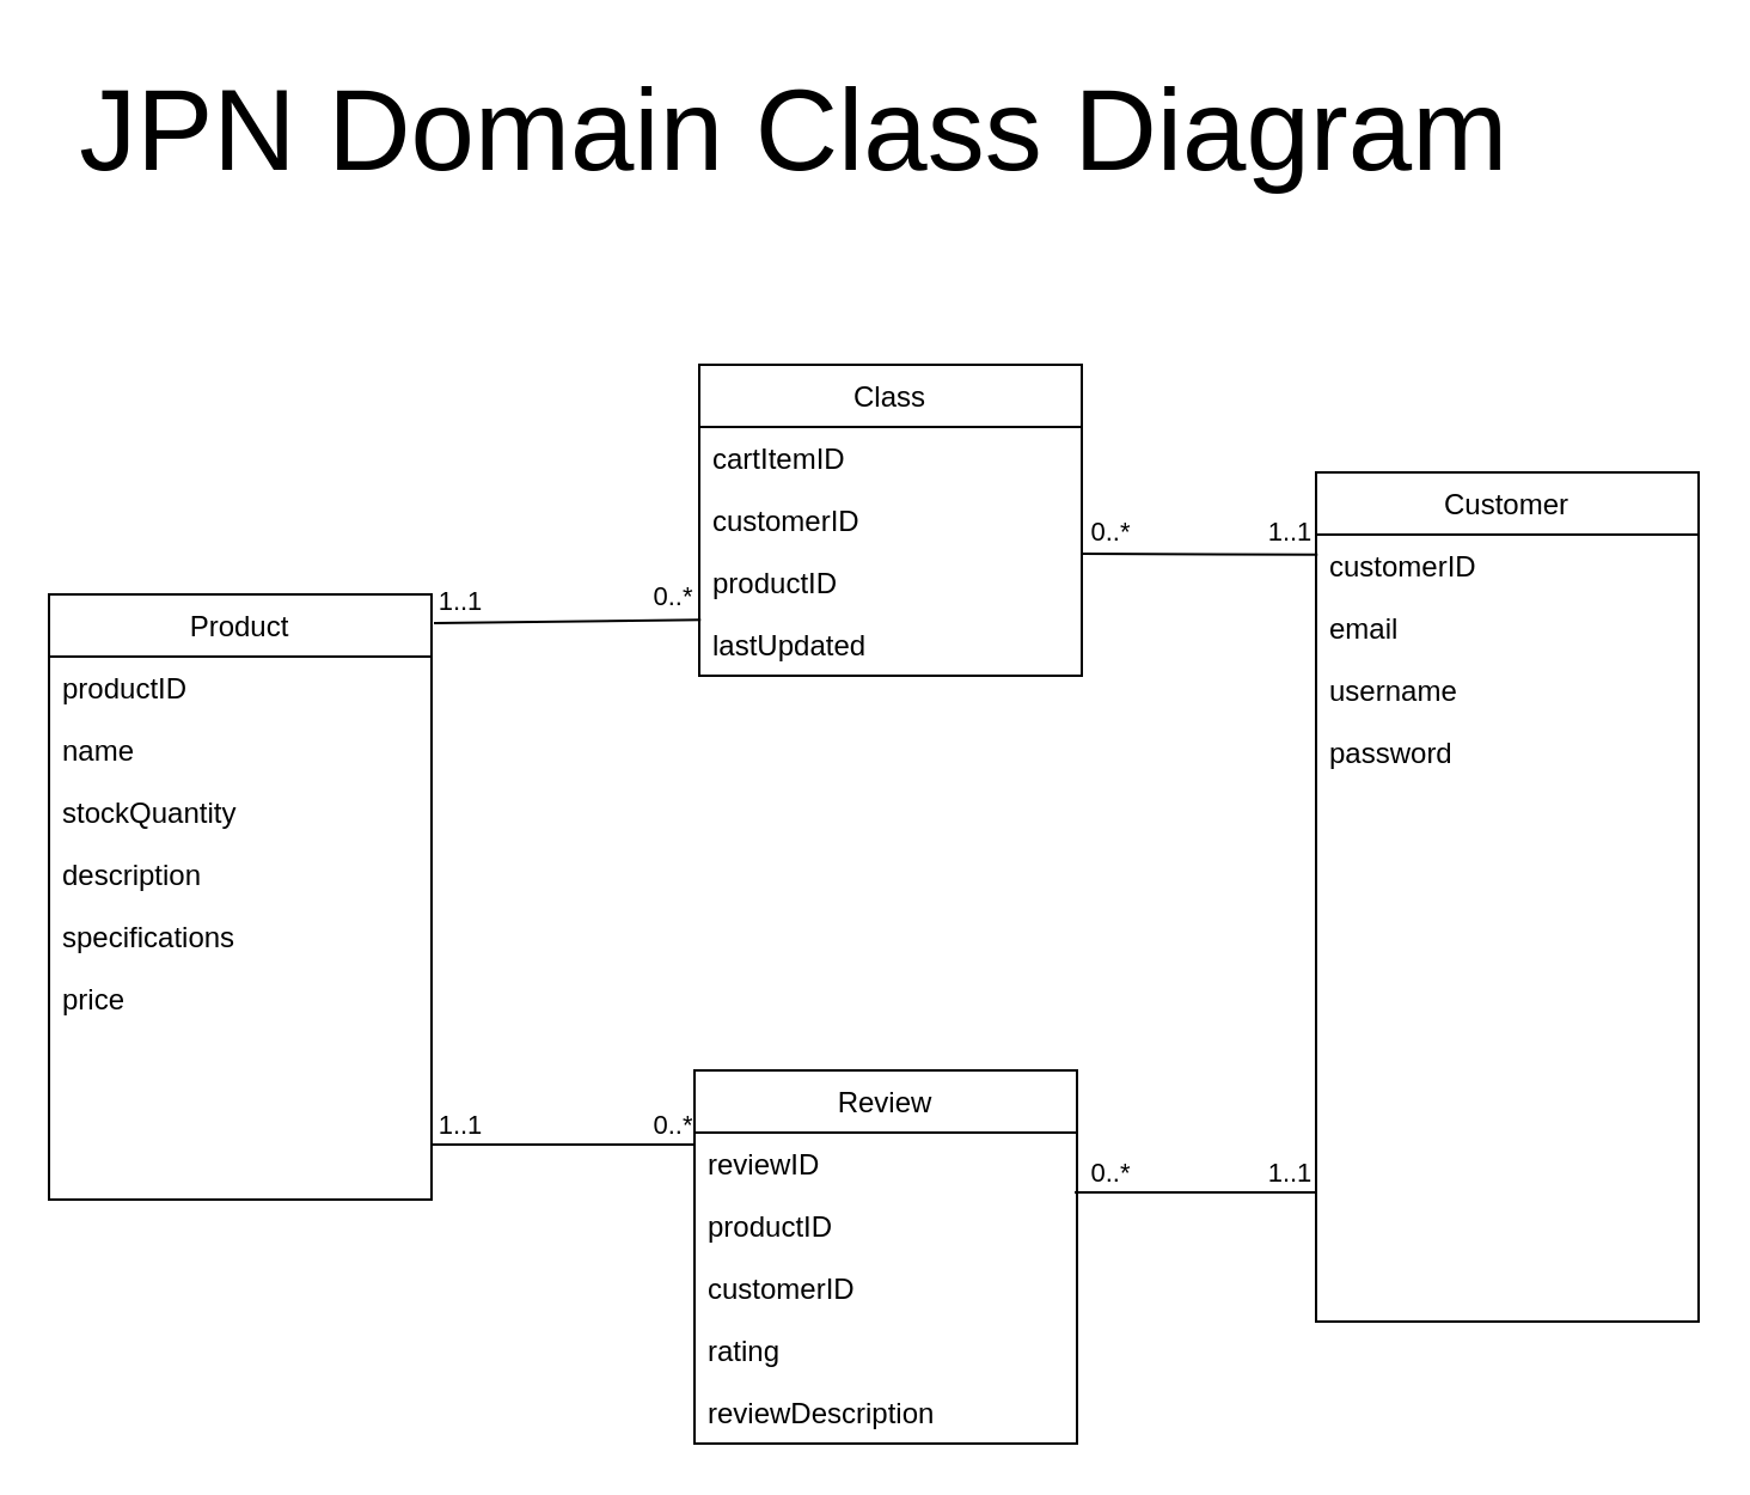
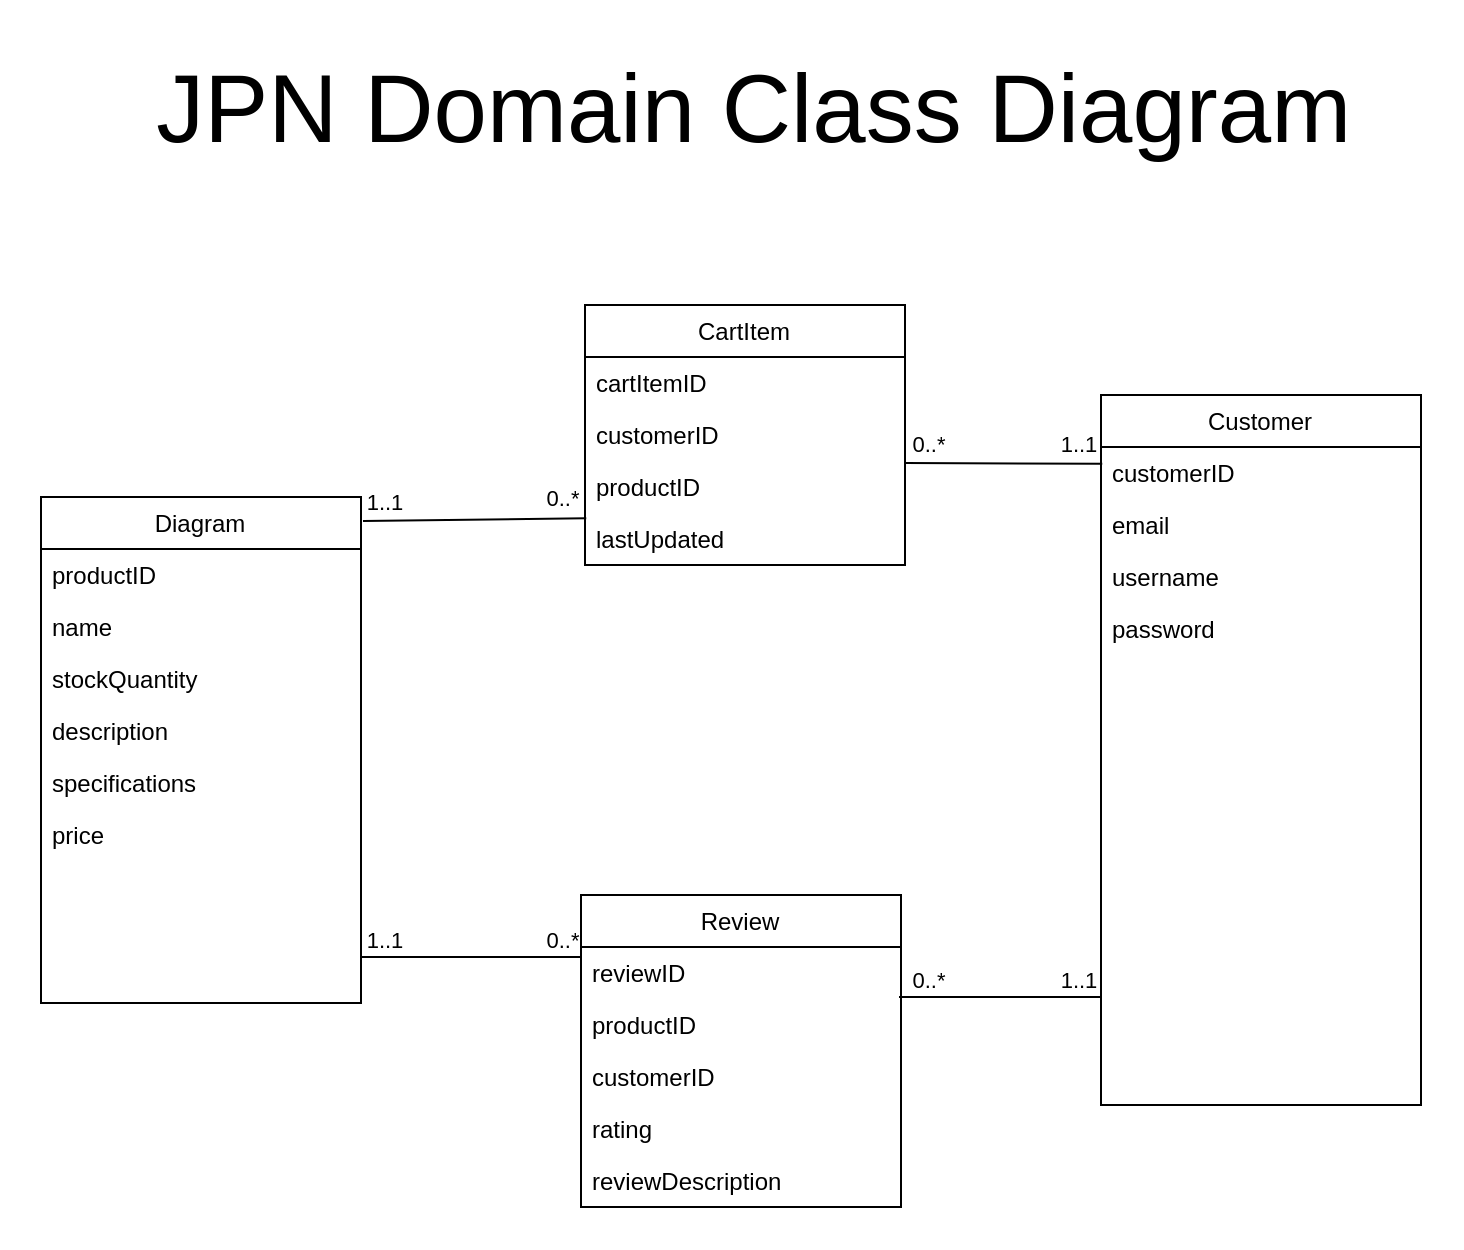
  <mxCell id="0" />
  <mxCell id="1" parent="0" />
  <mxCell id="2" value="Customer" style="swimlane;fontStyle=0;align=center;verticalAlign=top;childLayout=stackLayout;horizontal=1;startSize=26;horizontalStack=0;resizeParent=1;resizeLast=0;collapsible=1;marginBottom=0;rounded=0;shadow=0;strokeWidth=1;" parent="1" vertex="1"><mxGeometry x="550" y="197" width="160" height="355" as="geometry"><mxRectangle x="230" y="140" width="160" height="26" as="alternateBounds" /></mxGeometry></mxCell>
  <mxCell id="3" value="customerID" style="text;align=left;verticalAlign=top;spacingLeft=4;spacingRight=4;overflow=hidden;rotatable=0;points=[[0,0.5],[1,0.5]];portConstraint=eastwest;" parent="2" vertex="1"><mxGeometry y="26" width="160" height="26" as="geometry" /></mxCell>
  <mxCell id="4" value="email" style="text;align=left;verticalAlign=top;spacingLeft=4;spacingRight=4;overflow=hidden;rotatable=0;points=[[0,0.5],[1,0.5]];portConstraint=eastwest;rounded=0;shadow=0;html=0;" parent="2" vertex="1"><mxGeometry y="52" width="160" height="26" as="geometry" /></mxCell>
  <mxCell id="5" value="username" style="text;align=left;verticalAlign=top;spacingLeft=4;spacingRight=4;overflow=hidden;rotatable=0;points=[[0,0.5],[1,0.5]];portConstraint=eastwest;rounded=0;shadow=0;html=0;" parent="2" vertex="1"><mxGeometry y="78" width="160" height="26" as="geometry" /></mxCell>
  <mxCell id="6" value="password" style="text;align=left;verticalAlign=top;spacingLeft=4;spacingRight=4;overflow=hidden;rotatable=0;points=[[0,0.5],[1,0.5]];portConstraint=eastwest;rounded=0;shadow=0;html=0;" parent="2" vertex="1"><mxGeometry y="104" width="160" height="26" as="geometry" /></mxCell>
  <mxCell id="7" value="Review" style="swimlane;fontStyle=0;align=center;verticalAlign=top;childLayout=stackLayout;horizontal=1;startSize=26;horizontalStack=0;resizeParent=1;resizeLast=0;collapsible=1;marginBottom=0;rounded=0;shadow=0;strokeWidth=1;" parent="1" vertex="1"><mxGeometry x="290" y="447" width="160" height="156" as="geometry"><mxRectangle x="230" y="140" width="160" height="26" as="alternateBounds" /></mxGeometry></mxCell>
  <mxCell id="8" value="reviewID" style="text;align=left;verticalAlign=top;spacingLeft=4;spacingRight=4;overflow=hidden;rotatable=0;points=[[0,0.5],[1,0.5]];portConstraint=eastwest;" parent="7" vertex="1"><mxGeometry y="26" width="160" height="26" as="geometry" /></mxCell>
  <mxCell id="9" value="productID" style="text;align=left;verticalAlign=top;spacingLeft=4;spacingRight=4;overflow=hidden;rotatable=0;points=[[0,0.5],[1,0.5]];portConstraint=eastwest;rounded=0;shadow=0;html=0;" parent="7" vertex="1"><mxGeometry y="52" width="160" height="26" as="geometry" /></mxCell>
  <mxCell id="10" value="customerID" style="text;align=left;verticalAlign=top;spacingLeft=4;spacingRight=4;overflow=hidden;rotatable=0;points=[[0,0.5],[1,0.5]];portConstraint=eastwest;" parent="7" vertex="1"><mxGeometry y="78" width="160" height="26" as="geometry" /></mxCell>
  <mxCell id="11" value="rating" style="text;align=left;verticalAlign=top;spacingLeft=4;spacingRight=4;overflow=hidden;rotatable=0;points=[[0,0.5],[1,0.5]];portConstraint=eastwest;rounded=0;shadow=0;html=0;" parent="7" vertex="1"><mxGeometry y="104" width="160" height="26" as="geometry" /></mxCell>
  <mxCell id="12" value="reviewDescription" style="text;align=left;verticalAlign=top;spacingLeft=4;spacingRight=4;overflow=hidden;rotatable=0;points=[[0,0.5],[1,0.5]];portConstraint=eastwest;rounded=0;shadow=0;html=0;" parent="7" vertex="1"><mxGeometry y="130" width="160" height="26" as="geometry" /></mxCell>
- <mxCell id="13" value="Product" style="swimlane;fontStyle=0;align=center;verticalAlign=top;childLayout=stackLayout;horizontal=1;startSize=26;horizontalStack=0;resizeParent=1;resizeLast=0;collapsible=1;marginBottom=0;rounded=0;shadow=0;strokeWidth=1;" parent="1" vertex="1"><mxGeometry x="20" y="248" width="160" height="253" as="geometry"><mxRectangle x="230" y="140" width="160" height="26" as="alternateBounds" /></mxGeometry></mxCell>
+ <mxCell id="13" value="Diagram" style="swimlane;fontStyle=0;align=center;verticalAlign=top;childLayout=stackLayout;horizontal=1;startSize=26;horizontalStack=0;resizeParent=1;resizeLast=0;collapsible=1;marginBottom=0;rounded=0;shadow=0;strokeWidth=1;" parent="1" vertex="1"><mxGeometry x="20" y="248" width="160" height="253" as="geometry"><mxRectangle x="230" y="140" width="160" height="26" as="alternateBounds" /></mxGeometry></mxCell>
  <mxCell id="14" value="productID" style="text;align=left;verticalAlign=top;spacingLeft=4;spacingRight=4;overflow=hidden;rotatable=0;points=[[0,0.5],[1,0.5]];portConstraint=eastwest;rounded=0;shadow=0;html=0;" parent="13" vertex="1"><mxGeometry y="26" width="160" height="26" as="geometry" /></mxCell>
  <mxCell id="15" value="name" style="text;align=left;verticalAlign=top;spacingLeft=4;spacingRight=4;overflow=hidden;rotatable=0;points=[[0,0.5],[1,0.5]];portConstraint=eastwest;rounded=0;shadow=0;html=0;" parent="13" vertex="1"><mxGeometry y="52" width="160" height="26" as="geometry" /></mxCell>
  <mxCell id="16" value="stockQuantity" style="text;align=left;verticalAlign=top;spacingLeft=4;spacingRight=4;overflow=hidden;rotatable=0;points=[[0,0.5],[1,0.5]];portConstraint=eastwest;rounded=0;shadow=0;html=0;" parent="13" vertex="1"><mxGeometry y="78" width="160" height="26" as="geometry" /></mxCell>
  <mxCell id="17" value="description" style="text;align=left;verticalAlign=top;spacingLeft=4;spacingRight=4;overflow=hidden;rotatable=0;points=[[0,0.5],[1,0.5]];portConstraint=eastwest;rounded=0;shadow=0;html=0;" parent="13" vertex="1"><mxGeometry y="104" width="160" height="26" as="geometry" /></mxCell>
  <mxCell id="18" value="specifications" style="text;align=left;verticalAlign=top;spacingLeft=4;spacingRight=4;overflow=hidden;rotatable=0;points=[[0,0.5],[1,0.5]];portConstraint=eastwest;rounded=0;shadow=0;html=0;" parent="13" vertex="1"><mxGeometry y="130" width="160" height="26" as="geometry" /></mxCell>
  <mxCell id="19" value="price" style="text;align=left;verticalAlign=top;spacingLeft=4;spacingRight=4;overflow=hidden;rotatable=0;points=[[0,0.5],[1,0.5]];portConstraint=eastwest;rounded=0;shadow=0;html=0;" parent="13" vertex="1"><mxGeometry y="156" width="160" height="26" as="geometry" /></mxCell>
- <mxCell id="20" value="Class" style="swimlane;fontStyle=0;align=center;verticalAlign=top;childLayout=stackLayout;horizontal=1;startSize=26;horizontalStack=0;resizeParent=1;resizeLast=0;collapsible=1;marginBottom=0;rounded=0;shadow=0;strokeWidth=1;" parent="1" vertex="1"><mxGeometry x="292" y="152" width="160" height="130" as="geometry"><mxRectangle x="230" y="140" width="160" height="26" as="alternateBounds" /></mxGeometry></mxCell>
+ <mxCell id="20" value="CartItem" style="swimlane;fontStyle=0;align=center;verticalAlign=top;childLayout=stackLayout;horizontal=1;startSize=26;horizontalStack=0;resizeParent=1;resizeLast=0;collapsible=1;marginBottom=0;rounded=0;shadow=0;strokeWidth=1;" parent="1" vertex="1"><mxGeometry x="292" y="152" width="160" height="130" as="geometry"><mxRectangle x="230" y="140" width="160" height="26" as="alternateBounds" /></mxGeometry></mxCell>
  <mxCell id="21" value="cartItemID" style="text;align=left;verticalAlign=top;spacingLeft=4;spacingRight=4;overflow=hidden;rotatable=0;points=[[0,0.5],[1,0.5]];portConstraint=eastwest;" parent="20" vertex="1"><mxGeometry y="26" width="160" height="26" as="geometry" /></mxCell>
  <mxCell id="22" value="customerID" style="text;align=left;verticalAlign=top;spacingLeft=4;spacingRight=4;overflow=hidden;rotatable=0;points=[[0,0.5],[1,0.5]];portConstraint=eastwest;" parent="20" vertex="1"><mxGeometry y="52" width="160" height="26" as="geometry" /></mxCell>
  <mxCell id="23" value="productID" style="text;align=left;verticalAlign=top;spacingLeft=4;spacingRight=4;overflow=hidden;rotatable=0;points=[[0,0.5],[1,0.5]];portConstraint=eastwest;rounded=0;shadow=0;html=0;" parent="20" vertex="1"><mxGeometry y="78" width="160" height="26" as="geometry" /></mxCell>
  <mxCell id="24" value="lastUpdated" style="text;align=left;verticalAlign=top;spacingLeft=4;spacingRight=4;overflow=hidden;rotatable=0;points=[[0,0.5],[1,0.5]];portConstraint=eastwest;rounded=0;shadow=0;html=0;" vertex="1" parent="20"><mxGeometry y="104" width="160" height="26" as="geometry" /></mxCell>
  <mxCell id="25" value="" style="endArrow=none;html=1;rounded=0;exitX=0.004;exitY=1.103;exitDx=0;exitDy=0;exitPerimeter=0;" parent="1" source="23" edge="1"><mxGeometry width="50" height="50" relative="1" as="geometry"><mxPoint x="40" y="307" as="sourcePoint" /><mxPoint x="181" y="260" as="targetPoint" /></mxGeometry></mxCell>
  <mxCell id="26" value="" style="endArrow=none;html=1;rounded=0;" parent="1" edge="1"><mxGeometry width="50" height="50" relative="1" as="geometry"><mxPoint x="290" y="478" as="sourcePoint" /><mxPoint x="180" y="478" as="targetPoint" /></mxGeometry></mxCell>
  <mxCell id="27" value="" style="endArrow=none;html=1;rounded=0;exitX=0.004;exitY=0.324;exitDx=0;exitDy=0;exitPerimeter=0;" parent="1" source="3" edge="1"><mxGeometry width="50" height="50" relative="1" as="geometry"><mxPoint x="550" y="233" as="sourcePoint" /><mxPoint x="452" y="231" as="targetPoint" /></mxGeometry></mxCell>
  <mxCell id="28" value="" style="endArrow=none;html=1;rounded=0;entryX=1;entryY=0.176;entryDx=0;entryDy=0;entryPerimeter=0;" parent="1" edge="1"><mxGeometry width="50" height="50" relative="1" as="geometry"><mxPoint x="550" y="498" as="sourcePoint" /><mxPoint x="449" y="498" as="targetPoint" /></mxGeometry></mxCell>
  <mxCell id="29" value="0..*" style="edgeLabel;html=1;align=center;verticalAlign=middle;resizable=0;points=[];" parent="1" vertex="1" connectable="0"><mxGeometry x="285" y="229" as="geometry"><mxPoint x="-5" y="19" as="offset" /></mxGeometry></mxCell>
  <mxCell id="30" value="1..1" style="edgeLabel;html=1;align=center;verticalAlign=middle;resizable=0;points=[];" parent="1" vertex="1" connectable="0"><mxGeometry x="196" y="231" as="geometry"><mxPoint x="-5" y="19" as="offset" /></mxGeometry></mxCell>
  <mxCell id="31" value="0..*" style="edgeLabel;html=1;align=center;verticalAlign=middle;resizable=0;points=[];" parent="1" vertex="1" connectable="0"><mxGeometry x="285" y="450" as="geometry"><mxPoint x="-5" y="19" as="offset" /></mxGeometry></mxCell>
  <mxCell id="32" value="1..1" style="edgeLabel;html=1;align=center;verticalAlign=middle;resizable=0;points=[];" parent="1" vertex="1" connectable="0"><mxGeometry x="196" y="450" as="geometry"><mxPoint x="-5" y="19" as="offset" /></mxGeometry></mxCell>
  <mxCell id="33" value="0..*" style="edgeLabel;html=1;align=center;verticalAlign=middle;resizable=0;points=[];" parent="1" vertex="1" connectable="0"><mxGeometry x="468" y="202" as="geometry"><mxPoint x="-5" y="19" as="offset" /></mxGeometry></mxCell>
  <mxCell id="34" value="1..1" style="edgeLabel;html=1;align=center;verticalAlign=middle;resizable=0;points=[];" parent="1" vertex="1" connectable="0"><mxGeometry x="543" y="202" as="geometry"><mxPoint x="-5" y="19" as="offset" /></mxGeometry></mxCell>
  <mxCell id="35" value="1..1" style="edgeLabel;html=1;align=center;verticalAlign=middle;resizable=0;points=[];" parent="1" vertex="1" connectable="0"><mxGeometry x="543" y="470" as="geometry"><mxPoint x="-5" y="19" as="offset" /></mxGeometry></mxCell>
  <mxCell id="36" value="0..*" style="edgeLabel;html=1;align=center;verticalAlign=middle;resizable=0;points=[];" parent="1" vertex="1" connectable="0"><mxGeometry x="468" y="470" as="geometry"><mxPoint x="-5" y="19" as="offset" /></mxGeometry></mxCell>
- <mxCell id="37" value="&lt;font style=&quot;font-size: 48px;&quot;&gt;JPN Domain Class Diagram&amp;nbsp;&lt;/font&gt;&lt;p&gt;&lt;br&gt;&lt;br&gt;&lt;/p&gt;" style="text;html=1;align=center;verticalAlign=middle;resizable=0;points=[];autosize=1;strokeColor=none;fillColor=none;" parent="1" vertex="1"><mxGeometry x="23" y="20" width="629" height="122" as="geometry" /></mxCell>
+ <mxCell id="37" value="&lt;font style=&quot;font-size: 48px;&quot;&gt;JPN Domain Class Diagram&amp;nbsp;&lt;/font&gt;&lt;p&gt;&lt;br&gt;&lt;br&gt;&lt;/p&gt;" style="text;html=1;align=center;verticalAlign=middle;resizable=0;points=[];autosize=1;strokeColor=none;fillColor=none;" parent="1" vertex="1"><mxGeometry x="68" y="20" width="629" height="122" as="geometry" /></mxCell>
